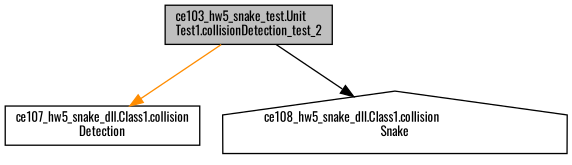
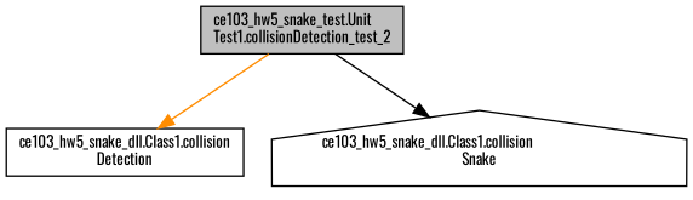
  digraph {
    fontname=Oswald
    rankdir=TB
    node [color=black fillcolor=white fontname=Oswald fontsize=10 shape=box style=filled]
    edge [fontname=Oswald fontsize=10 labelfontname=Helvetica labelfontsize=10 style=solid]
    n1 [fillcolor=grey75 fontcolor=black height=0.2 label="ce103_hw5_snake_test.Unit\lTest1.collisionDetection_test_2" width=0.4]
-   n2 [height=0.2 label="ce107_hw5_snake_dll.Class1.collision\lDetection" width=0.4]
-   n3 [height=0.2 label="ce108_hw5_snake_dll.Class1.collision\lSnake" shape=house width=0.4]
+   n2 [height=0.2 label="ce103_hw5_snake_dll.Class1.collision\lDetection" width=0.4]
+   n3 [height=0.2 label="ce103_hw5_snake_dll.Class1.collision\lSnake" shape=house width=0.4]
    n1 -> n2 [color=darkorange]
    n1 -> n3 [color=black]
  }
